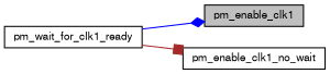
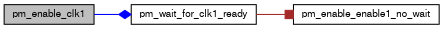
  digraph {
    rankdir=LR
    node [color=black fillcolor=white fontname=FreeSans fontsize=10 shape=record style=filled]
    edge [fontname=FreeSans fontsize=10 labelfontname=FreeSans labelfontsize=10 style=solid]
    n1 [fillcolor=grey75 fontcolor=black height=0.2 label=pm_enable_clk1 width=0.4]
    n2 [height=0.2 label=pm_wait_for_clk1_ready width=0.4]
-   n3 [height=0.2 label=pm_enable_clk1_no_wait width=0.4]
-   n2 -> n1 [arrowhead=diamond color=blue]
+   n3 [height=0.2 label=pm_enable_enable1_no_wait width=0.4]
+   n1 -> n2 [arrowhead=diamond color=blue]
    n2 -> n3 [arrowhead=box color=brown]
  }
